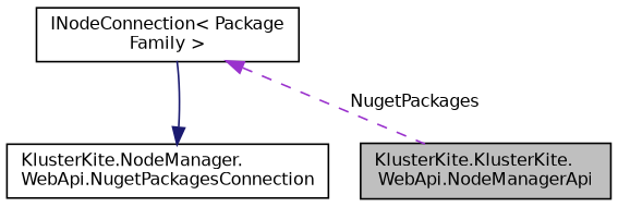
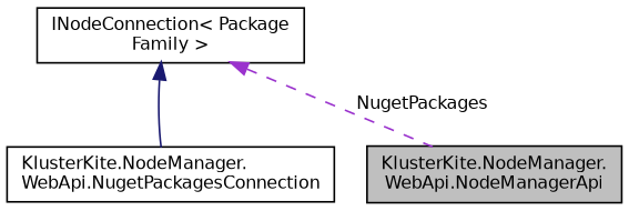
  digraph {
    fontname="DejaVu Sans"
    node [color=black fillcolor=white fontname="DejaVu Sans" fontsize=10 shape=record style=filled]
    edge [dir=back fontname="DejaVu Sans" fontsize=10 labelfontname=Helvetica labelfontsize=10]
-   n1 [fillcolor=grey75 fontcolor=black height=0.2 label="KlusterKite.KlusterKite.\lWebApi.NodeManagerApi" width=0.4]
+   n1 [fillcolor=grey75 fontcolor=black height=0.2 label="KlusterKite.NodeManager.\lWebApi.NodeManagerApi" width=0.4]
    n2 [height=0.2 label="KlusterKite.NodeManager.\lWebApi.NugetPackagesConnection" width=0.4]
    n3 [height=0.2 label="INodeConnection\< Package\lFamily \>" width=0.4]
    n3 -> n1 [color=darkorchid3 label=" NugetPackages" style=dashed]
-   n2 -> n3 [color=midnightblue style=solid]
+   n3 -> n2 [color=midnightblue style=solid]
  }
